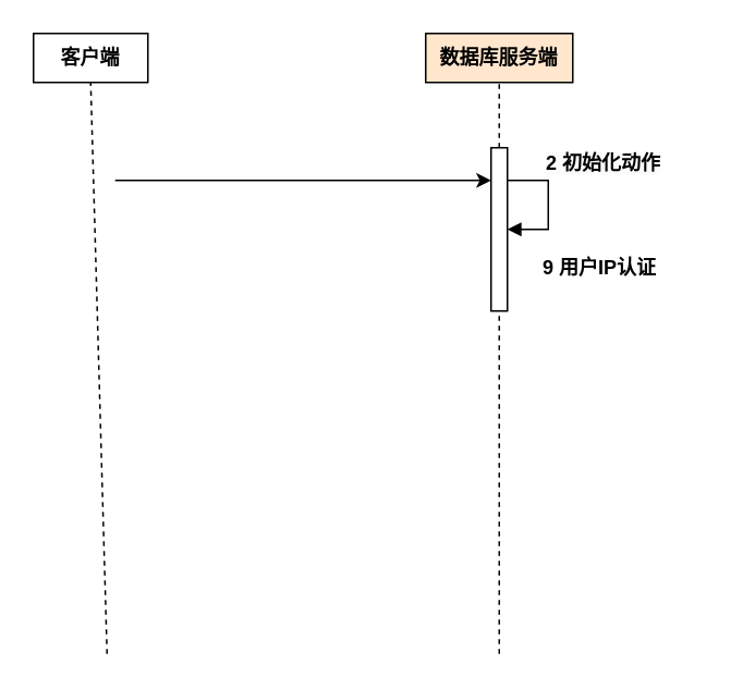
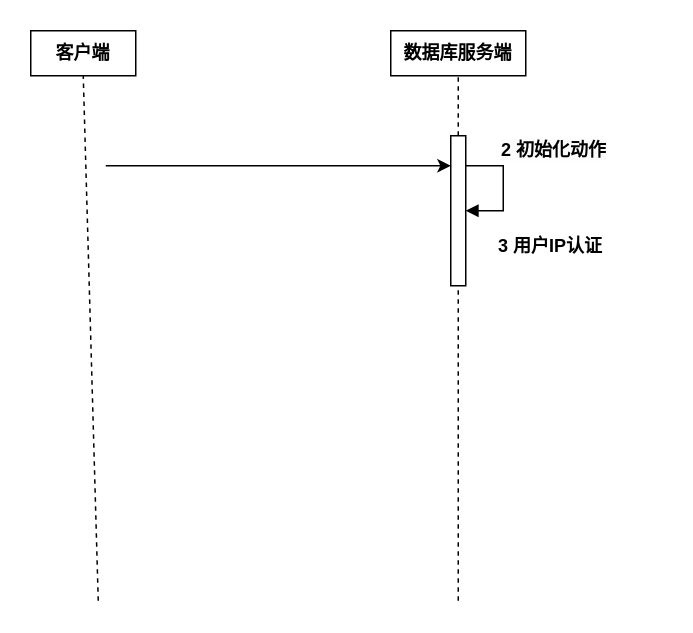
  <mxCell id="0" />
  <mxCell id="1" parent="0" />
  <mxCell id="2" value="&lt;b&gt;客户端&lt;/b&gt;" style="whiteSpace=wrap;html=1;" vertex="1" parent="1"><mxGeometry x="20" y="20" width="70" height="30" as="geometry" /></mxCell>
- <mxCell id="3" value="&lt;b&gt;数据库服务端&lt;/b&gt;" style="whiteSpace=wrap;html=1;fillColor=#ffe6cc;" vertex="1" parent="1"><mxGeometry x="260" y="20" width="90" height="30" as="geometry" /></mxCell>
+ <mxCell id="3" value="&lt;b&gt;数据库服务端&lt;/b&gt;" style="whiteSpace=wrap;html=1;" vertex="1" parent="1"><mxGeometry x="260" y="20" width="90" height="30" as="geometry" /></mxCell>
  <mxCell id="4" value="" style="endArrow=none;dashed=1;html=1;rounded=0;entryX=0.5;entryY=1;entryDx=0;entryDy=0;" edge="1" parent="1" target="2"><mxGeometry width="50" height="50" relative="1" as="geometry"><mxPoint x="65" y="400" as="sourcePoint" /><mxPoint x="280" y="200" as="targetPoint" /></mxGeometry></mxCell>
  <mxCell id="5" value="" style="endArrow=none;dashed=1;html=1;rounded=0;entryX=0.5;entryY=1;entryDx=0;entryDy=0;" edge="1" parent="1" source="10" target="3"><mxGeometry width="50" height="50" relative="1" as="geometry"><mxPoint x="305" y="400" as="sourcePoint" /><mxPoint x="75" y="60" as="targetPoint" /></mxGeometry></mxCell>
  <mxCell id="6" value="" style="endArrow=classic;html=1;rounded=0;" edge="1" parent="1"><mxGeometry width="50" height="50" relative="1" as="geometry"><mxPoint x="70" y="110" as="sourcePoint" /><mxPoint x="300" y="110" as="targetPoint" /></mxGeometry></mxCell>
  <mxCell id="7" value="&lt;b style=&quot;border-color: var(--border-color); font-size: 12px; text-align: center; background-color: rgb(251, 251, 251);&quot;&gt;2 初始化动作&lt;/b&gt;" style="html=1;align=left;spacingLeft=2;endArrow=block;rounded=0;edgeStyle=orthogonalEdgeStyle;curved=0;rounded=0;" edge="1" parent="1"><mxGeometry x="-0.412" y="10" relative="1" as="geometry"><mxPoint x="305" y="110" as="sourcePoint" /><Array as="points"><mxPoint x="335" y="140" /></Array><mxPoint x="310" y="140" as="targetPoint" /><mxPoint as="offset" /></mxGeometry></mxCell>
- <mxCell id="8" value="&lt;b style=&quot;border-color: var(--border-color); text-align: center;&quot;&gt;9 用户IP认证&lt;/b&gt;" style="text;whiteSpace=wrap;html=1;" vertex="1" parent="1"><mxGeometry x="330" y="150" width="110" height="40" as="geometry" /></mxCell>
+ <mxCell id="8" value="&lt;b style=&quot;border-color: var(--border-color); text-align: center;&quot;&gt;3 用户IP认证&lt;/b&gt;" style="text;whiteSpace=wrap;html=1;" vertex="1" parent="1"><mxGeometry x="330" y="150" width="110" height="40" as="geometry" /></mxCell>
  <mxCell id="9" value="" style="endArrow=none;dashed=1;html=1;rounded=0;entryX=0.5;entryY=1;entryDx=0;entryDy=0;" edge="1" parent="1" target="10"><mxGeometry width="50" height="50" relative="1" as="geometry"><mxPoint x="305" y="400" as="sourcePoint" /><mxPoint x="305" y="50" as="targetPoint" /></mxGeometry></mxCell>
  <mxCell id="10" value="" style="html=1;points=[[0,0,0,0,5],[0,1,0,0,-5],[1,0,0,0,5],[1,1,0,0,-5]];perimeter=orthogonalPerimeter;outlineConnect=0;targetShapes=umlLifeline;portConstraint=eastwest;newEdgeStyle={&quot;curved&quot;:0,&quot;rounded&quot;:0};" vertex="1" parent="1"><mxGeometry x="300" y="90" width="10" height="100" as="geometry" /></mxCell>
